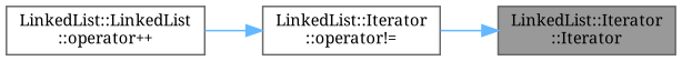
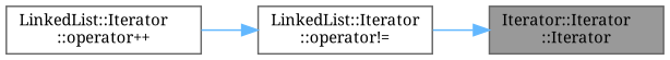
  digraph {
    fontname="Noto Serif"
    rankdir=RL
    node [color=grey40 fillcolor=white fontname="Noto Serif" fontsize=10 shape=box style=filled]
    edge [color=steelblue1 dir=back fontname="Noto Serif" fontsize=10 labelfontname=Helvetica labelfontsize=10 style=solid]
-   n1 [color=gray40 fillcolor=grey60 fontcolor=black height=0.2 label="LinkedList::Iterator\l::Iterator" width=0.4]
+   n1 [color=gray40 fillcolor=grey60 fontcolor=black height=0.2 label="Iterator::Iterator\l::Iterator" width=0.4]
    n2 [height=0.2 label="LinkedList::Iterator\l::operator!=" width=0.4]
-   n3 [height=0.2 label="LinkedList::LinkedList\l::operator++" width=0.4]
+   n3 [height=0.2 label="LinkedList::Iterator\l::operator++" width=0.4]
    n1 -> n2
    n2 -> n3
  }
